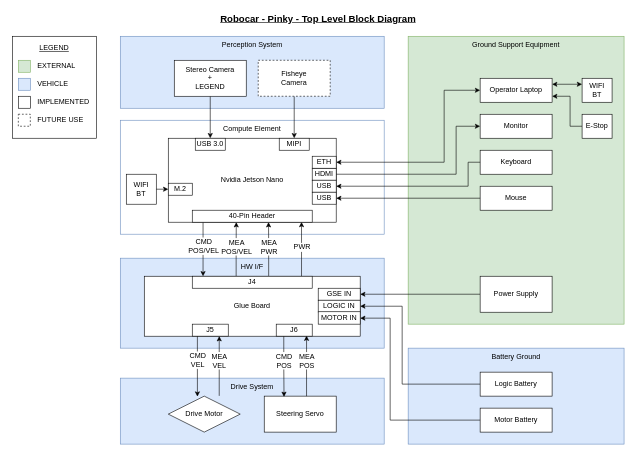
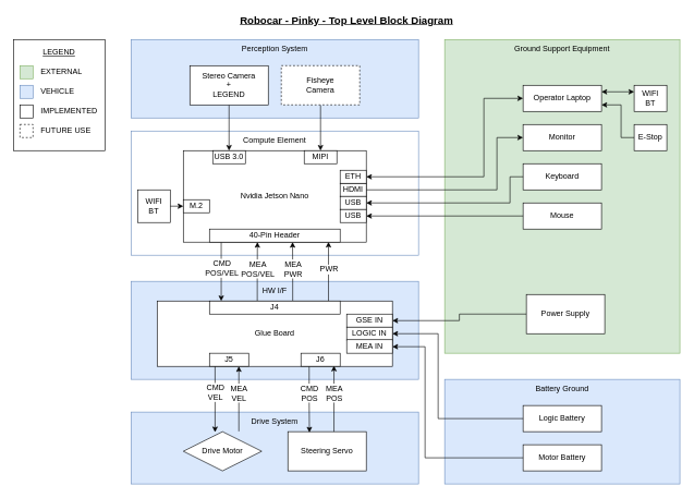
  <mxCell id="0" />
  <mxCell id="1" parent="0" />
  <mxCell id="2" value="" style="rounded=0;whiteSpace=wrap;html=1;align=center;" parent="1" vertex="1"><mxGeometry x="20" y="60" width="140" height="170" as="geometry" /></mxCell>
  <mxCell id="3" value="HW I/F" style="rounded=0;whiteSpace=wrap;html=1;fillColor=#dae8fc;strokeColor=#6c8ebf;verticalAlign=top;align=center;" parent="1" vertex="1"><mxGeometry x="200" y="430" width="440" height="150" as="geometry" /></mxCell>
  <mxCell id="4" value="Perception System" style="rounded=0;whiteSpace=wrap;html=1;fillColor=#dae8fc;strokeColor=#6c8ebf;verticalAlign=top;align=center;" parent="1" vertex="1"><mxGeometry x="200" y="60" width="440" height="120" as="geometry" /></mxCell>
  <mxCell id="5" value="Compute Element" style="rounded=0;whiteSpace=wrap;html=1;fillColor=#ffffff;strokeColor=#6c8ebf;verticalAlign=top;align=center;" parent="1" vertex="1"><mxGeometry x="200" y="200" width="440" height="190" as="geometry" /></mxCell>
  <mxCell id="6" value="Drive System" style="rounded=0;whiteSpace=wrap;html=1;fillColor=#dae8fc;strokeColor=#6c8ebf;verticalAlign=top;align=center;" parent="1" vertex="1"><mxGeometry x="200" y="630" width="440" height="110" as="geometry" /></mxCell>
  <mxCell id="7" value="Ground Support Equipment" style="rounded=0;whiteSpace=wrap;html=1;fillColor=#d5e8d4;strokeColor=#82b366;verticalAlign=top;" parent="1" vertex="1"><mxGeometry x="680" y="60" width="360" height="480" as="geometry" /></mxCell>
  <mxCell id="8" style="edgeStyle=orthogonalEdgeStyle;rounded=0;orthogonalLoop=1;jettySize=auto;html=1;exitX=0.5;exitY=1;exitDx=0;exitDy=0;entryX=0.25;entryY=0;entryDx=0;entryDy=0;" parent="1" source="9" target="14" edge="1"><mxGeometry relative="1" as="geometry" /></mxCell>
  <mxCell id="9" value="Stereo Camera&lt;br&gt;+&lt;br&gt;LEGEND" style="rounded=0;whiteSpace=wrap;html=1;" parent="1" vertex="1"><mxGeometry x="290" y="100" width="120" height="60" as="geometry" /></mxCell>
  <mxCell id="10" style="edgeStyle=orthogonalEdgeStyle;rounded=0;orthogonalLoop=1;jettySize=auto;html=1;exitX=0.5;exitY=1;exitDx=0;exitDy=0;entryX=0.75;entryY=0;entryDx=0;entryDy=0;" parent="1" source="11" target="14" edge="1"><mxGeometry relative="1" as="geometry" /></mxCell>
  <mxCell id="11" value="Fisheye&lt;br&gt;Camera" style="rounded=0;whiteSpace=wrap;html=1;align=center;dashed=1;" parent="1" vertex="1"><mxGeometry x="430" y="100" width="120" height="60" as="geometry" /></mxCell>
  <mxCell id="12" style="edgeStyle=orthogonalEdgeStyle;rounded=0;orthogonalLoop=1;jettySize=auto;html=1;exitX=0.09;exitY=0.99;exitDx=0;exitDy=0;entryX=0.09;entryY=0.005;entryDx=0;entryDy=0;exitPerimeter=0;entryPerimeter=0;" parent="1" source="34" target="62" edge="1"><mxGeometry relative="1" as="geometry" /></mxCell>
  <mxCell id="13" value="CMD&lt;br&gt;POS/VEL" style="text;html=1;align=center;verticalAlign=middle;resizable=0;points=[];;labelBackgroundColor=#ffffff;" parent="12" vertex="1" connectable="0"><mxGeometry x="-0.233" y="-2" relative="1" as="geometry"><mxPoint x="2" y="4.79" as="offset" /></mxGeometry></mxCell>
  <mxCell id="14" value="Nvidia Jetson Nano" style="rounded=0;whiteSpace=wrap;html=1;fillColor=#ffffff;" parent="1" vertex="1"><mxGeometry x="280" y="230" width="280" height="140" as="geometry" /></mxCell>
  <mxCell id="15" style="edgeStyle=orthogonalEdgeStyle;rounded=0;orthogonalLoop=1;jettySize=auto;html=1;exitX=0.366;exitY=-0.02;exitDx=0;exitDy=0;exitPerimeter=0;entryX=0.367;entryY=1;entryDx=0;entryDy=0;entryPerimeter=0;" parent="1" source="62" target="34" edge="1"><mxGeometry relative="1" as="geometry"><mxPoint x="390" y="370" as="targetPoint" /></mxGeometry></mxCell>
  <mxCell id="16" value="MEA&lt;br&gt;POS/VEL" style="text;html=1;align=center;verticalAlign=middle;resizable=0;points=[];;labelBackgroundColor=#ffffff;" parent="15" vertex="1" connectable="0"><mxGeometry x="0.367" y="-1" relative="1" as="geometry"><mxPoint x="-1" y="11.69" as="offset" /></mxGeometry></mxCell>
  <mxCell id="17" value="Glue Board" style="rounded=0;whiteSpace=wrap;html=1;align=center;" parent="1" vertex="1"><mxGeometry x="240" y="460.09" width="360" height="100" as="geometry" /></mxCell>
  <mxCell id="18" value="Drive Motor" style="rhombus;whiteSpace=wrap;html=1;align=center;" parent="1" vertex="1"><mxGeometry x="280" y="660" width="120" height="60" as="geometry" /></mxCell>
  <mxCell id="19" value="Steering Servo" style="rounded=0;whiteSpace=wrap;html=1;align=center;" parent="1" vertex="1"><mxGeometry x="440" y="660" width="120" height="60" as="geometry" /></mxCell>
  <mxCell id="20" style="edgeStyle=orthogonalEdgeStyle;rounded=0;orthogonalLoop=1;jettySize=auto;html=1;entryX=0.275;entryY=0.02;entryDx=0;entryDy=0;startArrow=none;startFill=0;entryPerimeter=0;exitX=0.21;exitY=1;exitDx=0;exitDy=0;exitPerimeter=0;" parent="1" source="64" target="19" edge="1"><mxGeometry relative="1" as="geometry"><mxPoint x="479.587" y="519.257" as="sourcePoint" /><mxPoint x="479.587" y="620.09" as="targetPoint" /></mxGeometry></mxCell>
  <mxCell id="21" value="CMD&lt;br&gt;POS" style="text;html=1;align=center;verticalAlign=middle;resizable=0;points=[];;labelBackgroundColor=#ffffff;" parent="20" vertex="1" connectable="0"><mxGeometry x="-0.223" y="-3" relative="1" as="geometry"><mxPoint x="3" y="1.5" as="offset" /></mxGeometry></mxCell>
  <mxCell id="22" style="edgeStyle=orthogonalEdgeStyle;rounded=0;orthogonalLoop=1;jettySize=auto;html=1;exitX=0.843;exitY=0.96;exitDx=0;exitDy=0;entryX=0.588;entryY=0;entryDx=0;entryDy=0;startArrow=classic;startFill=1;endArrow=none;endFill=0;entryPerimeter=0;exitPerimeter=0;" parent="1" source="64" target="19" edge="1"><mxGeometry relative="1" as="geometry"><mxPoint x="519.587" y="520.923" as="sourcePoint" /><mxPoint x="519.587" y="619.257" as="targetPoint" /></mxGeometry></mxCell>
  <mxCell id="23" value="MEA&lt;br&gt;POS" style="text;html=1;align=center;verticalAlign=middle;resizable=0;points=[];;labelBackgroundColor=#ffffff;" parent="22" vertex="1" connectable="0"><mxGeometry x="-0.254" y="2" relative="1" as="geometry"><mxPoint x="-2" y="3.2" as="offset" /></mxGeometry></mxCell>
  <mxCell id="24" style="edgeStyle=orthogonalEdgeStyle;rounded=0;orthogonalLoop=1;jettySize=auto;html=1;entryX=0.405;entryY=0.013;entryDx=0;entryDy=0;startArrow=none;startFill=0;entryPerimeter=0;exitX=0.143;exitY=0.96;exitDx=0;exitDy=0;exitPerimeter=0;" parent="1" source="63" target="18" edge="1"><mxGeometry relative="1" as="geometry"><mxPoint x="319.587" y="519.257" as="sourcePoint" /><mxPoint x="319.587" y="620.09" as="targetPoint" /></mxGeometry></mxCell>
  <mxCell id="25" value="CMD&lt;br&gt;VEL" style="text;html=1;align=center;verticalAlign=middle;resizable=0;points=[];;labelBackgroundColor=#ffffff;" parent="24" vertex="1" connectable="0"><mxGeometry x="-0.223" y="-3" relative="1" as="geometry"><mxPoint x="3" y="1.2" as="offset" /></mxGeometry></mxCell>
  <mxCell id="26" style="edgeStyle=orthogonalEdgeStyle;rounded=0;orthogonalLoop=1;jettySize=auto;html=1;entryX=0.708;entryY=-0.007;entryDx=0;entryDy=0;startArrow=classic;startFill=1;endArrow=none;endFill=0;exitX=0.75;exitY=1;exitDx=0;exitDy=0;entryPerimeter=0;" parent="1" source="63" target="18" edge="1"><mxGeometry relative="1" as="geometry"><mxPoint x="360" y="559.09" as="sourcePoint" /><mxPoint x="359.587" y="619.257" as="targetPoint" /></mxGeometry></mxCell>
  <mxCell id="27" value="MEA&lt;br&gt;VEL" style="text;html=1;align=center;verticalAlign=middle;resizable=0;points=[];;labelBackgroundColor=#ffffff;" parent="26" vertex="1" connectable="0"><mxGeometry x="-0.254" y="2" relative="1" as="geometry"><mxPoint x="-2" y="3.2" as="offset" /></mxGeometry></mxCell>
  <mxCell id="28" style="edgeStyle=orthogonalEdgeStyle;rounded=0;orthogonalLoop=1;jettySize=auto;html=1;exitX=0.911;exitY=0.036;exitDx=0;exitDy=0;entryX=0.911;entryY=0.983;entryDx=0;entryDy=0;entryPerimeter=0;exitPerimeter=0;" parent="1" source="62" target="34" edge="1"><mxGeometry relative="1" as="geometry"><mxPoint x="499.667" y="429.667" as="sourcePoint" /><mxPoint x="499.667" y="329.667" as="targetPoint" /></mxGeometry></mxCell>
  <mxCell id="29" value="PWR" style="text;html=1;align=center;verticalAlign=middle;resizable=0;points=[];;labelBackgroundColor=#ffffff;" parent="28" vertex="1" connectable="0"><mxGeometry x="0.367" y="-1" relative="1" as="geometry"><mxPoint x="-0.67" y="12.38" as="offset" /></mxGeometry></mxCell>
  <mxCell id="30" value="USB 3.0" style="rounded=0;whiteSpace=wrap;html=1;" parent="1" vertex="1"><mxGeometry x="325" y="230" width="50" height="20" as="geometry" /></mxCell>
  <mxCell id="31" value="MIPI" style="rounded=0;whiteSpace=wrap;html=1;" parent="1" vertex="1"><mxGeometry x="465" y="230" width="50" height="20" as="geometry" /></mxCell>
  <mxCell id="32" style="edgeStyle=orthogonalEdgeStyle;rounded=0;orthogonalLoop=1;jettySize=auto;html=1;entryX=0.636;entryY=1;entryDx=0;entryDy=0;entryPerimeter=0;exitX=0.637;exitY=-0.024;exitDx=0;exitDy=0;exitPerimeter=0;" parent="1" source="62" target="34" edge="1"><mxGeometry relative="1" as="geometry"><mxPoint x="450" y="420" as="sourcePoint" /><mxPoint x="499.8" y="368.8" as="targetPoint" /></mxGeometry></mxCell>
  <mxCell id="33" value="MEA&lt;br&gt;PWR" style="text;html=1;align=center;verticalAlign=middle;resizable=0;points=[];;labelBackgroundColor=#ffffff;" parent="32" vertex="1" connectable="0"><mxGeometry x="0.367" y="-1" relative="1" as="geometry"><mxPoint x="-0.67" y="11.69" as="offset" /></mxGeometry></mxCell>
  <mxCell id="34" value="40-Pin Header" style="rounded=0;whiteSpace=wrap;html=1;" parent="1" vertex="1"><mxGeometry x="320" y="350" width="200" height="20" as="geometry" /></mxCell>
  <mxCell id="35" value="Monitor" style="rounded=0;whiteSpace=wrap;html=1;align=center;" parent="1" vertex="1"><mxGeometry x="800" y="190" width="120" height="40" as="geometry" /></mxCell>
  <mxCell id="36" value="Keyboard" style="rounded=0;whiteSpace=wrap;html=1;align=center;" parent="1" vertex="1"><mxGeometry x="800" y="250" width="120" height="40" as="geometry" /></mxCell>
  <mxCell id="37" value="Mouse" style="rounded=0;whiteSpace=wrap;html=1;align=center;" parent="1" vertex="1"><mxGeometry x="800" y="310" width="120" height="40" as="geometry" /></mxCell>
  <mxCell id="38" style="edgeStyle=orthogonalEdgeStyle;rounded=0;orthogonalLoop=1;jettySize=auto;html=1;exitX=1;exitY=0.5;exitDx=0;exitDy=0;entryX=0;entryY=0.5;entryDx=0;entryDy=0;startArrow=none;startFill=0;endArrow=classic;endFill=1;" parent="1" source="39" target="35" edge="1"><mxGeometry relative="1" as="geometry"><Array as="points"><mxPoint x="760" y="290" /><mxPoint x="760" y="210" /></Array></mxGeometry></mxCell>
  <mxCell id="39" value="HDMI" style="rounded=0;whiteSpace=wrap;html=1;" parent="1" vertex="1"><mxGeometry x="520" y="280" width="40" height="20" as="geometry" /></mxCell>
  <mxCell id="40" value="USB" style="rounded=0;whiteSpace=wrap;html=1;" parent="1" vertex="1"><mxGeometry x="520" y="300" width="40" height="20" as="geometry" /></mxCell>
  <mxCell id="41" value="USB" style="rounded=0;whiteSpace=wrap;html=1;" parent="1" vertex="1"><mxGeometry x="520" y="320" width="40" height="20" as="geometry" /></mxCell>
  <mxCell id="42" style="edgeStyle=orthogonalEdgeStyle;rounded=0;orthogonalLoop=1;jettySize=auto;html=1;exitX=1;exitY=0.5;exitDx=0;exitDy=0;entryX=0;entryY=0.5;entryDx=0;entryDy=0;startArrow=classic;startFill=1;endArrow=none;endFill=0;" parent="1" source="40" target="36" edge="1"><mxGeometry relative="1" as="geometry"><mxPoint x="569.828" y="304.862" as="sourcePoint" /><mxPoint x="729.828" y="420.034" as="targetPoint" /><Array as="points"><mxPoint x="780" y="310" /><mxPoint x="780" y="270" /></Array></mxGeometry></mxCell>
  <mxCell id="43" style="edgeStyle=orthogonalEdgeStyle;rounded=0;orthogonalLoop=1;jettySize=auto;html=1;exitX=1;exitY=0.5;exitDx=0;exitDy=0;startArrow=classic;startFill=1;endArrow=none;endFill=0;entryX=0;entryY=0.5;entryDx=0;entryDy=0;" parent="1" source="41" target="37" edge="1"><mxGeometry relative="1" as="geometry"><mxPoint x="579.828" y="314.862" as="sourcePoint" /><mxPoint x="770" y="335" as="targetPoint" /><Array as="points" /></mxGeometry></mxCell>
  <mxCell id="44" style="edgeStyle=orthogonalEdgeStyle;rounded=0;orthogonalLoop=1;jettySize=auto;html=1;exitX=0;exitY=0.5;exitDx=0;exitDy=0;" edge="1" parent="1" source="45" target="65"><mxGeometry relative="1" as="geometry" /></mxCell>
- <mxCell id="45" value="Power Supply" style="rounded=0;whiteSpace=wrap;html=1;align=center;" parent="1" vertex="1"><mxGeometry x="800" y="460.09" width="120" height="60" as="geometry" /></mxCell>
+ <mxCell id="45" value="Power Supply" style="rounded=0;whiteSpace=wrap;html=1;align=center;" parent="1" vertex="1"><mxGeometry x="805" y="450.09" width="120" height="60" as="geometry" /></mxCell>
  <mxCell id="46" value="Battery Ground" style="rounded=0;whiteSpace=wrap;html=1;fillColor=#dae8fc;strokeColor=#6c8ebf;verticalAlign=top;align=center;" parent="1" vertex="1"><mxGeometry x="680" y="580" width="360" height="160" as="geometry" /></mxCell>
  <mxCell id="47" value="Logic Battery" style="rounded=0;whiteSpace=wrap;html=1;align=center;" parent="1" vertex="1"><mxGeometry x="800" y="620" width="120" height="40" as="geometry" /></mxCell>
  <mxCell id="48" style="edgeStyle=orthogonalEdgeStyle;rounded=0;orthogonalLoop=1;jettySize=auto;html=1;exitX=1;exitY=0.5;exitDx=0;exitDy=0;entryX=0;entryY=0.5;entryDx=0;entryDy=0;startArrow=classic;startFill=1;endArrow=none;endFill=0;" parent="1" source="17" target="47" edge="1"><mxGeometry relative="1" as="geometry"><mxPoint x="559.667" y="525" as="sourcePoint" /><mxPoint x="780.172" y="499.345" as="targetPoint" /><Array as="points"><mxPoint x="670" y="510" /><mxPoint x="670" y="640" /></Array></mxGeometry></mxCell>
  <mxCell id="49" value="Robocar - Pinky - Top Level Block Diagram" style="text;html=1;strokeColor=none;fillColor=none;align=center;verticalAlign=middle;whiteSpace=wrap;rounded=0;fontStyle=5;fontSize=16;" parent="1" vertex="1"><mxGeometry x="20" y="20" width="1020" height="20" as="geometry" /></mxCell>
  <mxCell id="50" value="M.2" style="rounded=0;whiteSpace=wrap;html=1;" parent="1" vertex="1"><mxGeometry x="280" y="305" width="40" height="20" as="geometry" /></mxCell>
  <mxCell id="51" value="WIFI&lt;br&gt;BT" style="rounded=0;whiteSpace=wrap;html=1;" parent="1" vertex="1"><mxGeometry x="210" y="290" width="50" height="50" as="geometry" /></mxCell>
  <mxCell id="52" value="" style="endArrow=classic;html=1;fontSize=16;entryX=0;entryY=0.5;entryDx=0;entryDy=0;exitX=1;exitY=0.5;exitDx=0;exitDy=0;" parent="1" source="51" target="50" edge="1"><mxGeometry width="50" height="50" relative="1" as="geometry"><mxPoint x="200" y="810" as="sourcePoint" /><mxPoint x="250" y="760" as="targetPoint" /></mxGeometry></mxCell>
  <mxCell id="53" value="ETH" style="rounded=0;whiteSpace=wrap;html=1;" parent="1" vertex="1"><mxGeometry x="520" y="260" width="40" height="20" as="geometry" /></mxCell>
  <mxCell id="54" style="edgeStyle=orthogonalEdgeStyle;rounded=0;orthogonalLoop=1;jettySize=auto;html=1;exitX=1;exitY=0.25;exitDx=0;exitDy=0;startArrow=classic;startFill=1;endArrow=classic;endFill=1;fontSize=16;entryX=0;entryY=0.25;entryDx=0;entryDy=0;" parent="1" source="56" target="58" edge="1"><mxGeometry relative="1" as="geometry" /></mxCell>
  <mxCell id="55" style="edgeStyle=orthogonalEdgeStyle;rounded=0;orthogonalLoop=1;jettySize=auto;html=1;exitX=1;exitY=0.75;exitDx=0;exitDy=0;entryX=0;entryY=0.5;entryDx=0;entryDy=0;startArrow=classic;startFill=1;endArrow=none;endFill=0;fontSize=16;" parent="1" source="56" target="59" edge="1"><mxGeometry relative="1" as="geometry"><Array as="points"><mxPoint x="950" y="160" /><mxPoint x="950" y="210" /></Array></mxGeometry></mxCell>
  <mxCell id="56" value="Operator Laptop" style="rounded=0;whiteSpace=wrap;html=1;align=center;" parent="1" vertex="1"><mxGeometry x="800" y="130" width="120" height="40" as="geometry" /></mxCell>
  <mxCell id="57" style="edgeStyle=orthogonalEdgeStyle;rounded=0;orthogonalLoop=1;jettySize=auto;html=1;exitX=1;exitY=0.5;exitDx=0;exitDy=0;entryX=0;entryY=0.5;entryDx=0;entryDy=0;startArrow=classic;startFill=1;endArrow=classic;endFill=1;" parent="1" source="53" target="56" edge="1"><mxGeometry relative="1" as="geometry"><mxPoint x="569.828" y="300.034" as="sourcePoint" /><mxPoint x="820.172" y="220.034" as="targetPoint" /><Array as="points"><mxPoint x="740" y="270" /><mxPoint x="740" y="150" /></Array></mxGeometry></mxCell>
  <mxCell id="58" value="WIFI&lt;br&gt;BT" style="rounded=0;whiteSpace=wrap;html=1;" parent="1" vertex="1"><mxGeometry x="970" y="130" width="50" height="40" as="geometry" /></mxCell>
  <mxCell id="59" value="E-Stop" style="rounded=0;whiteSpace=wrap;html=1;align=center;" parent="1" vertex="1"><mxGeometry x="970" y="190" width="50" height="40" as="geometry" /></mxCell>
  <mxCell id="60" value="Motor Battery" style="rounded=0;whiteSpace=wrap;html=1;align=center;" parent="1" vertex="1"><mxGeometry x="800" y="680" width="120" height="40" as="geometry" /></mxCell>
  <mxCell id="61" style="edgeStyle=orthogonalEdgeStyle;rounded=0;orthogonalLoop=1;jettySize=auto;html=1;exitX=1;exitY=0.699;exitDx=0;exitDy=0;entryX=0;entryY=0.5;entryDx=0;entryDy=0;startArrow=classic;startFill=1;endArrow=none;endFill=0;exitPerimeter=0;" parent="1" source="17" target="60" edge="1"><mxGeometry relative="1" as="geometry"><mxPoint x="569.667" y="520" as="sourcePoint" /><mxPoint x="819.667" y="640" as="targetPoint" /><Array as="points"><mxPoint x="650" y="530" /><mxPoint x="650" y="700" /></Array></mxGeometry></mxCell>
  <mxCell id="62" value="J4" style="rounded=0;whiteSpace=wrap;html=1;" parent="1" vertex="1"><mxGeometry x="320" y="460.09" width="200" height="20" as="geometry" /></mxCell>
  <mxCell id="63" value="J5" style="rounded=0;whiteSpace=wrap;html=1;" parent="1" vertex="1"><mxGeometry x="320" y="540" width="60" height="20" as="geometry" /></mxCell>
  <mxCell id="64" value="J6" style="rounded=0;whiteSpace=wrap;html=1;" parent="1" vertex="1"><mxGeometry x="460" y="540" width="60" height="20" as="geometry" /></mxCell>
  <mxCell id="65" value="GSE IN" style="rounded=0;whiteSpace=wrap;html=1;" parent="1" vertex="1"><mxGeometry x="530" y="480.09" width="70" height="20" as="geometry" /></mxCell>
  <mxCell id="66" value="LOGIC IN" style="rounded=0;whiteSpace=wrap;html=1;" parent="1" vertex="1"><mxGeometry x="530" y="500.09" width="70" height="20" as="geometry" /></mxCell>
- <mxCell id="67" value="MOTOR IN" style="rounded=0;whiteSpace=wrap;html=1;" parent="1" vertex="1"><mxGeometry x="530" y="519.32" width="70" height="20.68" as="geometry" /></mxCell>
+ <mxCell id="67" value="MEA IN" style="rounded=0;whiteSpace=wrap;html=1;" parent="1" vertex="1"><mxGeometry x="530" y="519.32" width="70" height="20.68" as="geometry" /></mxCell>
  <mxCell id="68" value="" style="rounded=0;whiteSpace=wrap;html=1;fillColor=#d5e8d4;strokeColor=#82b366;verticalAlign=top;" parent="1" vertex="1"><mxGeometry x="30" y="100" width="20" height="20" as="geometry" /></mxCell>
  <mxCell id="69" value="EXTERNAL" style="text;html=1;strokeColor=none;fillColor=none;align=left;verticalAlign=middle;whiteSpace=wrap;rounded=0;dashed=1;" parent="1" vertex="1"><mxGeometry x="60" y="100" width="80" height="20" as="geometry" /></mxCell>
  <mxCell id="70" value="" style="rounded=0;whiteSpace=wrap;html=1;fillColor=#dae8fc;strokeColor=#6c8ebf;verticalAlign=top;" parent="1" vertex="1"><mxGeometry x="30" y="130" width="20" height="20" as="geometry" /></mxCell>
  <mxCell id="71" value="VEHICLE" style="text;html=1;strokeColor=none;fillColor=none;align=left;verticalAlign=middle;whiteSpace=wrap;rounded=0;dashed=1;" parent="1" vertex="1"><mxGeometry x="60" y="130" width="80" height="20" as="geometry" /></mxCell>
  <mxCell id="72" value="LEGEND" style="text;html=1;strokeColor=none;fillColor=none;align=center;verticalAlign=middle;whiteSpace=wrap;rounded=0;dashed=1;fontStyle=4" parent="1" vertex="1"><mxGeometry x="20" y="70" width="140" height="20" as="geometry" /></mxCell>
  <mxCell id="73" value="" style="rounded=0;whiteSpace=wrap;html=1;verticalAlign=top;" parent="1" vertex="1"><mxGeometry x="30" y="160" width="20" height="20" as="geometry" /></mxCell>
  <mxCell id="74" value="IMPLEMENTED" style="text;html=1;strokeColor=none;fillColor=none;align=left;verticalAlign=middle;whiteSpace=wrap;rounded=0;dashed=1;" parent="1" vertex="1"><mxGeometry x="60" y="160" width="80" height="20" as="geometry" /></mxCell>
  <mxCell id="75" value="" style="rounded=0;whiteSpace=wrap;html=1;verticalAlign=top;dashed=1;" parent="1" vertex="1"><mxGeometry x="30" y="190" width="20" height="20" as="geometry" /></mxCell>
  <mxCell id="76" value="FUTURE USE" style="text;html=1;strokeColor=none;fillColor=none;align=left;verticalAlign=middle;whiteSpace=wrap;rounded=0;dashed=1;" parent="1" vertex="1"><mxGeometry x="60" y="190" width="90" height="20" as="geometry" /></mxCell>
